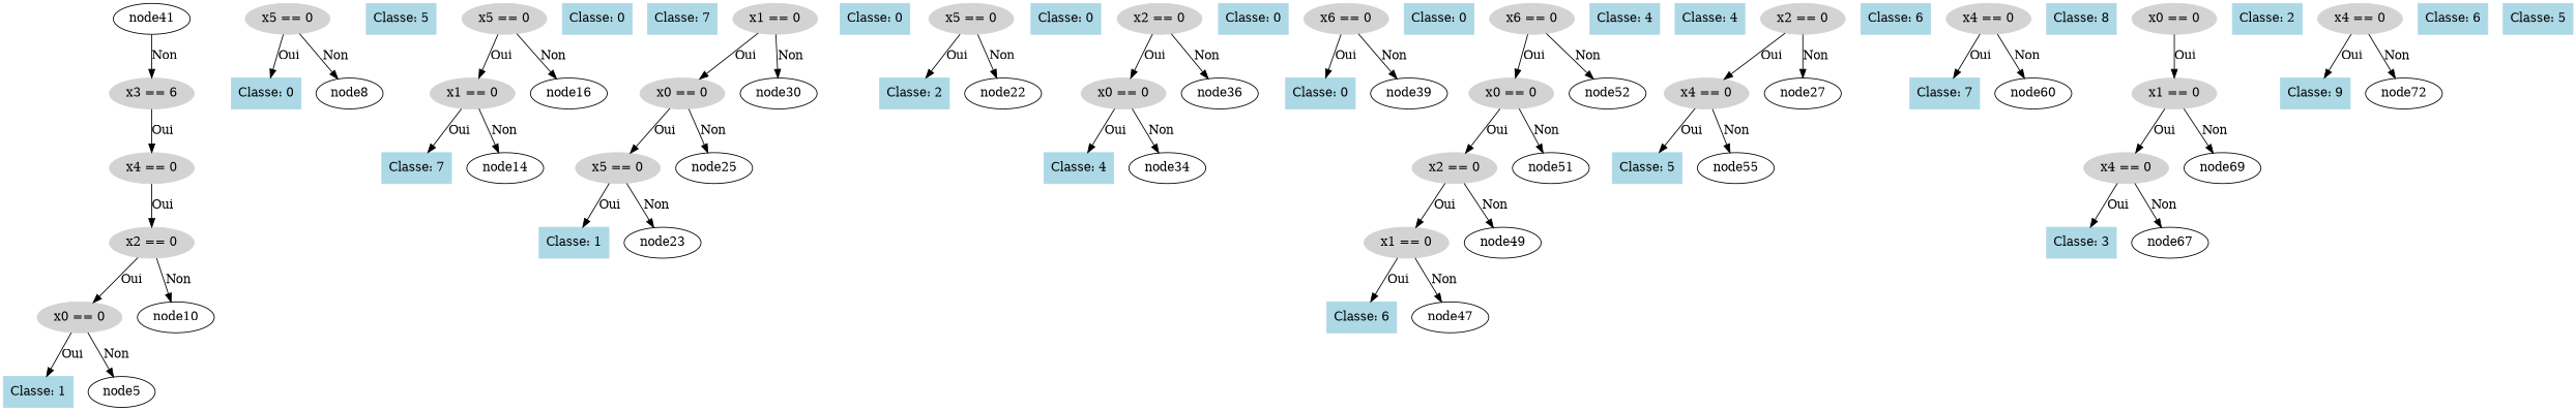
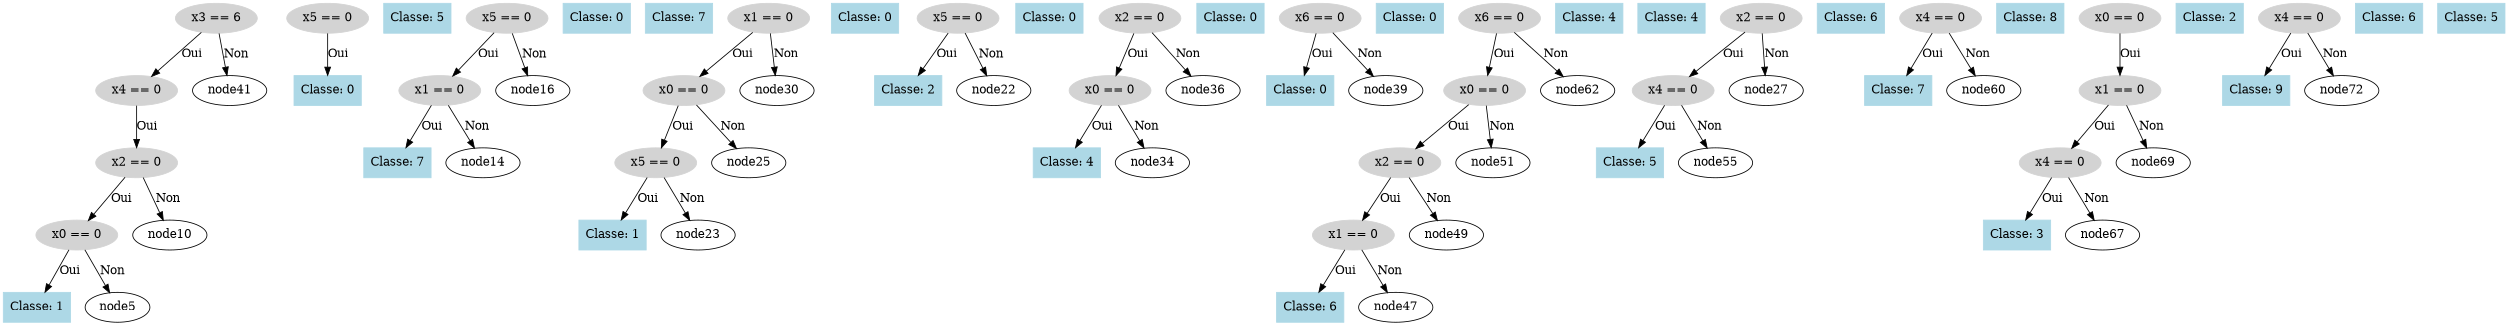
  digraph {
    node [color=lightblue shape=box style=filled]
    n1 [color=lightgray label="x3 == 6" shape=ellipse]
    n2 [color=lightgray label="x4 == 0" shape=ellipse]
    node41 [color="" shape="" style=""]
    n4 [color=lightgray label="x2 == 0" shape=ellipse]
    n5 [color=lightgray label="x0 == 0" shape=ellipse]
    node10 [color="" shape="" style=""]
    n7 [label="Classe: 1"]
    node5 [color="" shape="" style=""]
    n9 [color=lightgray label="x5 == 0" shape=ellipse]
    n10 [label="Classe: 0"]
-   node8 [color="" shape="" style=""]
    n12 [label="Classe: 5"]
    n13 [color=lightgray label="x5 == 0" shape=ellipse]
    n14 [color=lightgray label="x1 == 0" shape=ellipse]
    node16 [color="" shape="" style=""]
    n16 [label="Classe: 7"]
    node14 [color="" shape="" style=""]
    n18 [label="Classe: 0"]
    n19 [label="Classe: 7"]
    n20 [color=lightgray label="x1 == 0" shape=ellipse]
    n21 [color=lightgray label="x0 == 0" shape=ellipse]
    node30 [color="" shape="" style=""]
    n23 [color=lightgray label="x5 == 0" shape=ellipse]
    node25 [color="" shape="" style=""]
    n25 [label="Classe: 1"]
    node23 [color="" shape="" style=""]
    n27 [label="Classe: 0"]
    n28 [color=lightgray label="x5 == 0" shape=ellipse]
    n29 [label="Classe: 2"]
    n30 [label=node22 color="" shape="" style=""]
    n31 [label="Classe: 0"]
    n32 [color=lightgray label="x2 == 0" shape=ellipse]
    n33 [color=lightgray label="x0 == 0" shape=ellipse]
    node36 [color="" shape="" style=""]
    n35 [label="Classe: 4"]
    node34 [color="" shape="" style=""]
    n37 [label="Classe: 0"]
    n38 [color=lightgray label="x6 == 0" shape=ellipse]
    n39 [label="Classe: 0"]
    node39 [color="" shape="" style=""]
    n41 [label="Classe: 0"]
    n42 [color=lightgray label="x6 == 0" shape=ellipse]
    n43 [color=lightgray label="x0 == 0" shape=ellipse]
-   node62 [label=node52 color="" shape="" style=""]
+   node62 [color="" shape="" style=""]
    n45 [color=lightgray label="x2 == 0" shape=ellipse]
    node51 [color="" shape="" style=""]
    n47 [color=lightgray label="x1 == 0" shape=ellipse]
    node49 [color="" shape="" style=""]
    n49 [label="Classe: 6"]
    node47 [color="" shape="" style=""]
    n51 [label="Classe: 4"]
    n52 [label="Classe: 4"]
    n53 [color=lightgray label="x2 == 0" shape=ellipse]
    n54 [color=lightgray label="x4 == 0" shape=ellipse]
    n55 [label=node27 color="" shape="" style=""]
    n56 [label="Classe: 5"]
    node55 [color="" shape="" style=""]
    n58 [label="Classe: 6"]
    n59 [color=lightgray label="x4 == 0" shape=ellipse]
    n60 [label="Classe: 7"]
    node60 [color="" shape="" style=""]
    n62 [label="Classe: 8"]
    n63 [color=lightgray label="x0 == 0" shape=ellipse]
    n64 [color=lightgray label="x1 == 0" shape=ellipse]
    n65 [color=lightgray label="x4 == 0" shape=ellipse]
    node69 [color="" shape="" style=""]
    n67 [label="Classe: 3"]
    node67 [color="" shape="" style=""]
    n69 [label="Classe: 2"]
    n70 [color=lightgray label="x4 == 0" shape=ellipse]
    n71 [label="Classe: 9"]
    node72 [color="" shape="" style=""]
    n73 [label="Classe: 6"]
    n74 [label="Classe: 5"]
    n1 -> n2 [label=Oui]
-   node41 -> n1 [label=Non]
+   n1 -> node41 [label=Non]
    n2 -> n4 [label=Oui]
    n4 -> n5 [label=Oui]
    n4 -> node10 [label=Non]
    n5 -> n7 [label=Oui]
    n5 -> node5 [label=Non]
    n9 -> n10 [label=Oui]
-   n9 -> node8 [label=Non]
    n13 -> n14 [label=Oui]
    n13 -> node16 [label=Non]
    n14 -> n16 [label=Oui]
    n14 -> node14 [label=Non]
    n20 -> n21 [label=Oui]
    n20 -> node30 [label=Non]
    n21 -> n23 [label=Oui]
    n21 -> node25 [label=Non]
    n23 -> n25 [label=Oui]
    n23 -> node23 [label=Non]
    n28 -> n29 [label=Oui]
    n28 -> n30 [label=Non]
    n32 -> n33 [label=Oui]
    n32 -> node36 [label=Non]
    n33 -> n35 [label=Oui]
    n33 -> node34 [label=Non]
    n38 -> n39 [label=Oui]
    n38 -> node39 [label=Non]
    n42 -> n43 [label=Oui]
    n42 -> node62 [label=Non]
    n43 -> n45 [label=Oui]
    n43 -> node51 [label=Non]
    n45 -> n47 [label=Oui]
    n45 -> node49 [label=Non]
    n47 -> n49 [label=Oui]
    n47 -> node47 [label=Non]
    n53 -> n54 [label=Oui]
    n53 -> n55 [label=Non]
    n54 -> n56 [label=Oui]
    n54 -> node55 [label=Non]
    n59 -> n60 [label=Oui]
    n59 -> node60 [label=Non]
    n63 -> n64 [label=Oui]
    n64 -> n65 [label=Oui]
    n64 -> node69 [label=Non]
    n65 -> n67 [label=Oui]
    n65 -> node67 [label=Non]
    n70 -> n71 [label=Oui]
    n70 -> node72 [label=Non]
  }
